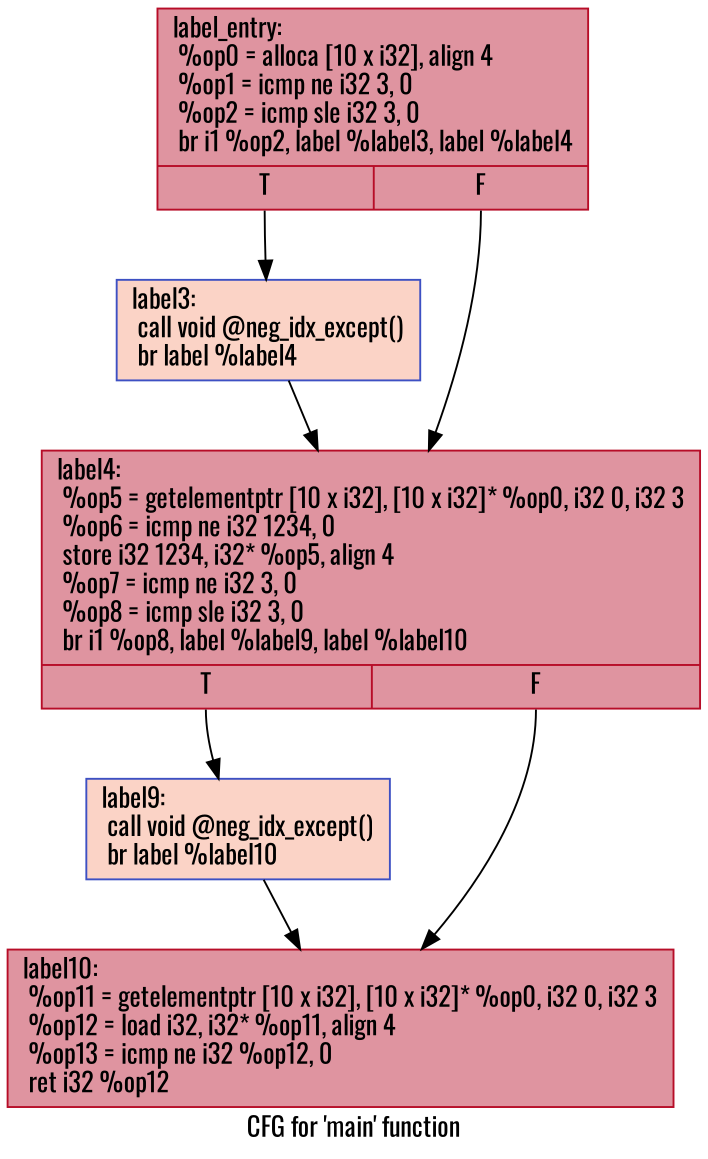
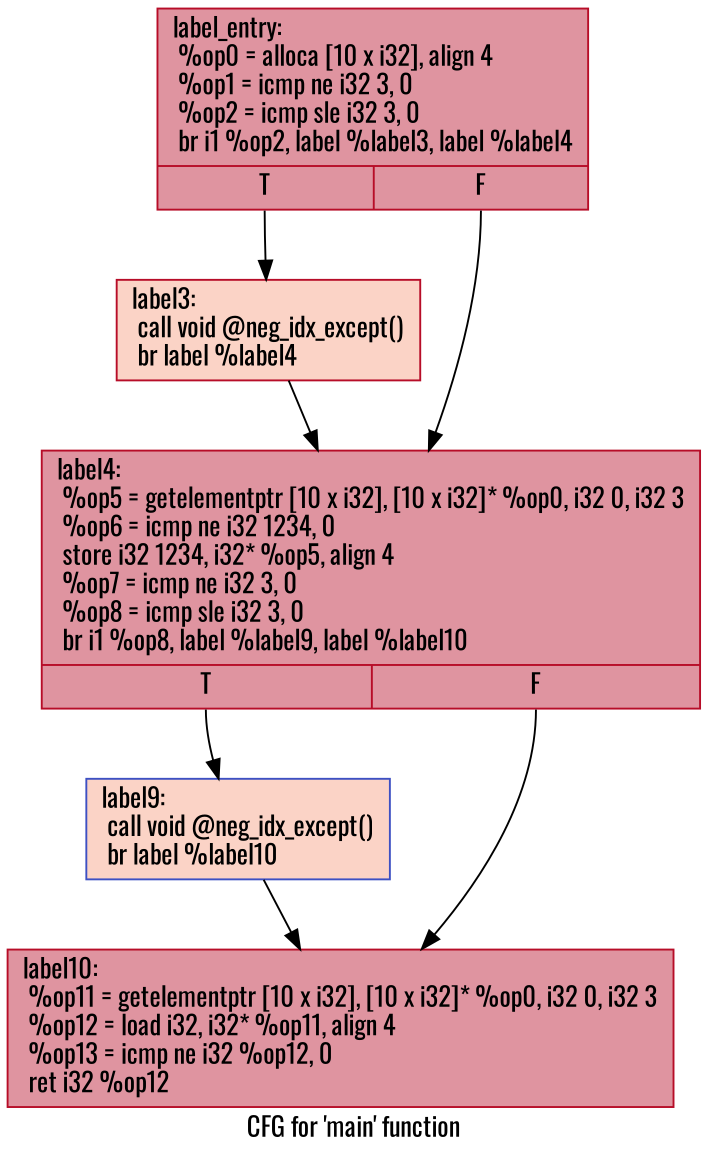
  digraph {
    label="CFG for 'main' function"
    fontname=Oswald
    node [color="#b70d28ff" fillcolor="#b70d2870" shape=record style=filled fontname=Oswald]
    edge [fontname=Oswald]
    n1 [label="{label_entry:\l  %op0 = alloca [10 x i32], align 4\l  %op1 = icmp ne i32 3, 0\l  %op2 = icmp sle i32 3, 0\l  br i1 %op2, label %label3, label %label4\l|{<s0>T|<s1>F}}"]
-   n2 [color="#3d50c3ff" fillcolor="#f59c7d70" label="{label3:                                           \l  call void @neg_idx_except()\l  br label %label4\l}"]
+   n2 [fillcolor="#f59c7d70" label="{label3:                                           \l  call void @neg_idx_except()\l  br label %label4\l}"]
    n3 [label="{label4:                                           \l  %op5 = getelementptr [10 x i32], [10 x i32]* %op0, i32 0, i32 3\l  %op6 = icmp ne i32 1234, 0\l  store i32 1234, i32* %op5, align 4\l  %op7 = icmp ne i32 3, 0\l  %op8 = icmp sle i32 3, 0\l  br i1 %op8, label %label9, label %label10\l|{<s0>T|<s1>F}}"]
    n4 [color="#3d50c3ff" fillcolor="#f59c7d70" label="{label9:                                           \l  call void @neg_idx_except()\l  br label %label10\l}"]
    n5 [label="{label10:                                          \l  %op11 = getelementptr [10 x i32], [10 x i32]* %op0, i32 0, i32 3\l  %op12 = load i32, i32* %op11, align 4\l  %op13 = icmp ne i32 %op12, 0\l  ret i32 %op12\l}"]
    n1 -> n2 [tailport=s0]
    n1 -> n3 [tailport=s1]
    n2 -> n3
    n3 -> n4 [tailport=s0]
    n3 -> n5 [tailport=s1]
    n4 -> n5
  }
